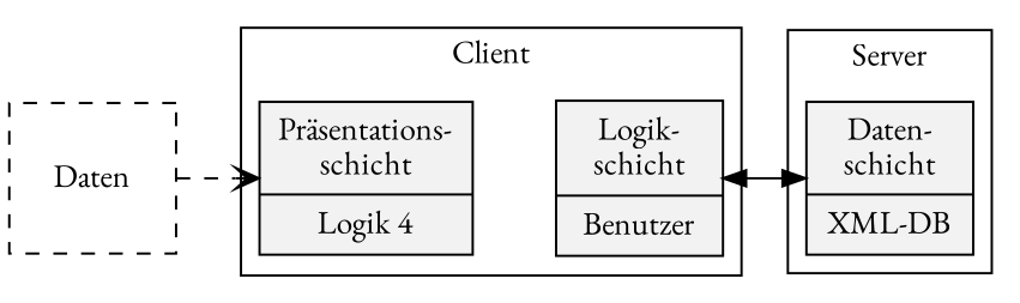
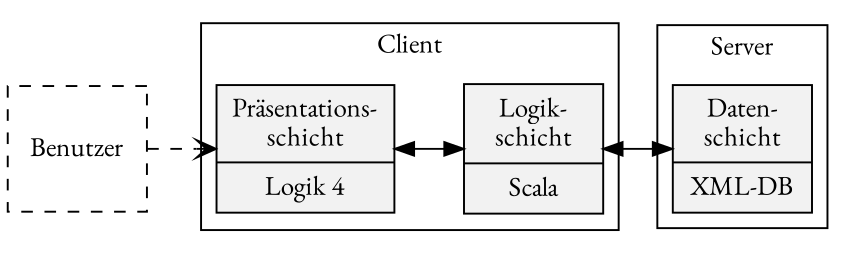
  digraph {
    fontname="EB Garamond"
    rankdir=LR
    node [fillcolor=grey95 fontname="EB Garamond" shape=record style=filled]
    edge [dir=both fontname="EB Garamond"]
    n1 [height=0.9 label="{{Präsentations-\nschicht|Logik 4}}" width=1]
-   n2 [height=0.9 label="{{Logik-\nschicht|Benutzer}}" width=1]
+   n2 [height=0.9 label="{{Logik-\nschicht|Scala}}" width=1]
    n3 [height=0.9 label="{{Daten-\nschicht|XML-DB}}" width=1]
-   n4 [height=0.9 label=Daten shape=box style=dashed width=1]
+   n4 [height=0.9 label=Benutzer shape=box style=dashed width=1]
    subgraph cluster_1 {
      label=Client
      n1
      n2
    }
    subgraph cluster_2 {
      label=Server
      n3
    }
+   n1 -> n2
    n2 -> n3
    n4 -> n1 [arrowhead=open style=dashed dir=""]
  }
